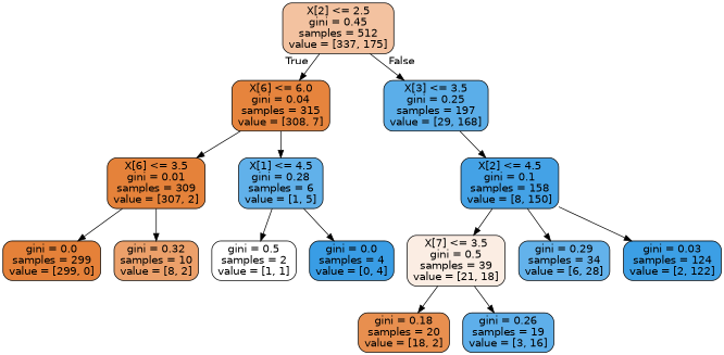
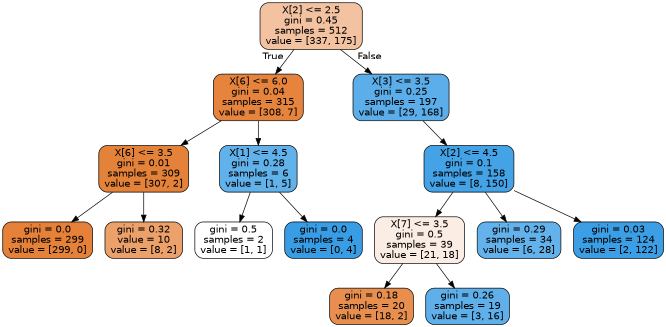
  digraph {
    node [color=black fontname=helvetica shape=box style="filled, rounded"]
    edge [fontname=helvetica]
    n1 [fillcolor="#f3c2a0" label="X[2] <= 2.5\ngini = 0.45\nsamples = 512\nvalue = [337, 175]"]
    n2 [fillcolor="#e6843d" label="X[6] <= 6.0\ngini = 0.04\nsamples = 315\nvalue = [308, 7]"]
    n3 [fillcolor="#5baee9" label="X[3] <= 3.5\ngini = 0.25\nsamples = 197\nvalue = [29, 168]"]
    n4 [fillcolor="#e5823a" label="X[6] <= 3.5\ngini = 0.01\nsamples = 309\nvalue = [307, 2]"]
    n5 [fillcolor="#61b1ea" label="X[1] <= 4.5\ngini = 0.28\nsamples = 6\nvalue = [1, 5]"]
    n6 [fillcolor="#44a2e6" label="X[2] <= 4.5\ngini = 0.1\nsamples = 158\nvalue = [8, 150]"]
    n7 [fillcolor="#e58139" label="gini = 0.0\nsamples = 299\nvalue = [299, 0]"]
-   n8 [fillcolor="#eca06a" label="gini = 0.32\nsamples = 10\nvalue = [8, 2]"]
+   n8 [fillcolor="#eca06a" label="gini = 0.32\nvalue = 10\nvalue = [8, 2]"]
    n9 [fillcolor="#ffffff" label="gini = 0.5\nsamples = 2\nvalue = [1, 1]"]
    n10 [fillcolor="#399de5" label="gini = 0.0\nsamples = 4\nvalue = [0, 4]"]
    n11 [fillcolor="#fbede3" label="X[7] <= 3.5\ngini = 0.5\nsamples = 39\nvalue = [21, 18]"]
    n12 [fillcolor="#e88f4f" label="gini = 0.18\nsamples = 20\nvalue = [18, 2]"]
    n13 [fillcolor="#5eafea" label="gini = 0.26\nsamples = 19\nvalue = [3, 16]"]
    n14 [fillcolor="#63b2eb" label="gini = 0.29\nsamples = 34\nvalue = [6, 28]"]
    n15 [fillcolor="#3c9fe5" label="gini = 0.03\nsamples = 124\nvalue = [2, 122]"]
    n1 -> n2 [headlabel=True labelangle=45 labeldistance=2.5]
    n1 -> n3 [headlabel=False labelangle=-45 labeldistance=2.5]
    n2 -> n4
    n2 -> n5
    n3 -> n6
    n4 -> n7
    n4 -> n8
    n5 -> n9
    n5 -> n10
    n6 -> n11
    n6 -> n14
    n6 -> n15
    n11 -> n12
    n11 -> n13
  }
